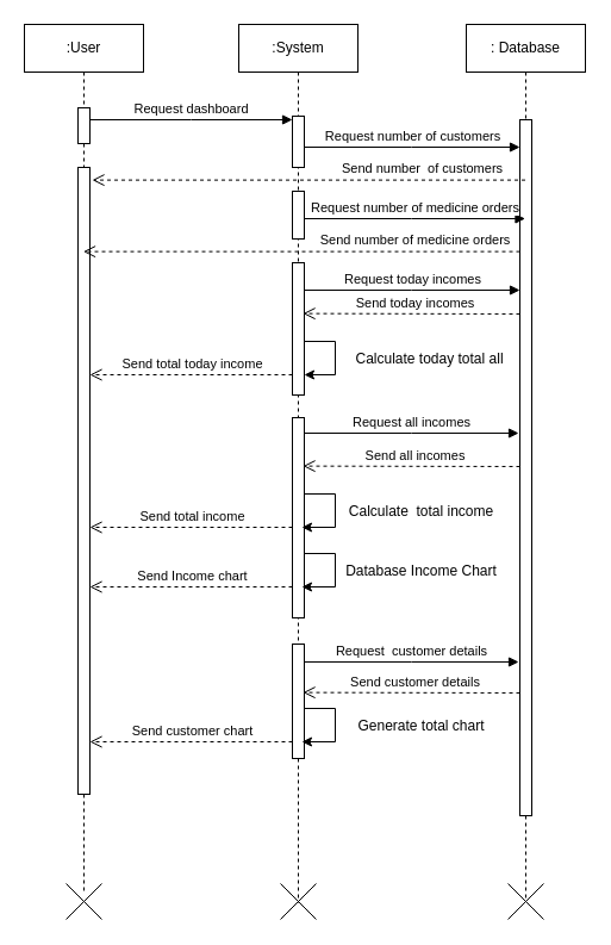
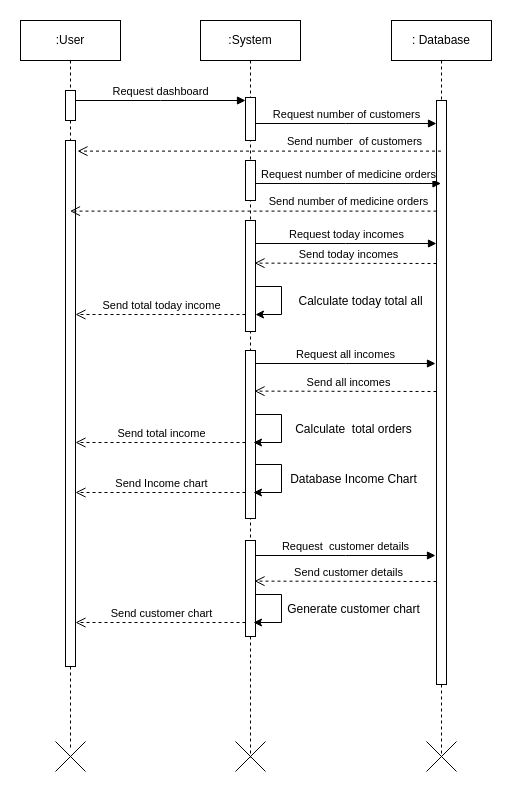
  <mxCell id="0" />
  <mxCell id="1" parent="0" />
  <mxCell id="2" value=":User" style="shape=umlLifeline;perimeter=lifelinePerimeter;whiteSpace=wrap;html=1;container=0;dropTarget=0;collapsible=0;recursiveResize=0;outlineConnect=0;portConstraint=eastwest;newEdgeStyle={&quot;edgeStyle&quot;:&quot;elbowEdgeStyle&quot;,&quot;elbow&quot;:&quot;vertical&quot;,&quot;curved&quot;:0,&quot;rounded&quot;:0};" parent="1" vertex="1"><mxGeometry x="20" y="20" width="100" height="728" as="geometry" /></mxCell>
  <mxCell id="3" value="" style="html=1;points=[];perimeter=orthogonalPerimeter;outlineConnect=0;targetShapes=umlLifeline;portConstraint=eastwest;newEdgeStyle={&quot;edgeStyle&quot;:&quot;elbowEdgeStyle&quot;,&quot;elbow&quot;:&quot;vertical&quot;,&quot;curved&quot;:0,&quot;rounded&quot;:0};" parent="2" vertex="1"><mxGeometry x="45" y="70" width="10" height="30" as="geometry" /></mxCell>
  <mxCell id="4" value="" style="html=1;points=[];perimeter=orthogonalPerimeter;outlineConnect=0;targetShapes=umlLifeline;portConstraint=eastwest;newEdgeStyle={&quot;edgeStyle&quot;:&quot;elbowEdgeStyle&quot;,&quot;elbow&quot;:&quot;vertical&quot;,&quot;curved&quot;:0,&quot;rounded&quot;:0};" vertex="1" parent="2"><mxGeometry x="45" y="120" width="10" height="526" as="geometry" /></mxCell>
  <mxCell id="5" value=":System" style="shape=umlLifeline;perimeter=lifelinePerimeter;whiteSpace=wrap;html=1;container=0;dropTarget=0;collapsible=0;recursiveResize=0;outlineConnect=0;portConstraint=eastwest;newEdgeStyle={&quot;edgeStyle&quot;:&quot;elbowEdgeStyle&quot;,&quot;elbow&quot;:&quot;vertical&quot;,&quot;curved&quot;:0,&quot;rounded&quot;:0};" parent="1" vertex="1"><mxGeometry x="200" y="20" width="100" height="737" as="geometry" /></mxCell>
  <mxCell id="6" value="" style="html=1;points=[];perimeter=orthogonalPerimeter;outlineConnect=0;targetShapes=umlLifeline;portConstraint=eastwest;newEdgeStyle={&quot;edgeStyle&quot;:&quot;elbowEdgeStyle&quot;,&quot;elbow&quot;:&quot;vertical&quot;,&quot;curved&quot;:0,&quot;rounded&quot;:0};" parent="5" vertex="1"><mxGeometry x="45" y="77" width="10" height="43" as="geometry" /></mxCell>
  <mxCell id="7" value="Request dashboard" style="html=1;verticalAlign=bottom;endArrow=block;edgeStyle=elbowEdgeStyle;elbow=vertical;curved=0;rounded=0;" parent="1" source="3" target="6" edge="1"><mxGeometry relative="1" as="geometry"><mxPoint x="175" y="110" as="sourcePoint" /><Array as="points"><mxPoint x="160" y="100" /></Array></mxGeometry></mxCell>
  <mxCell id="8" value=": Database" style="shape=umlLifeline;perimeter=lifelinePerimeter;whiteSpace=wrap;html=1;container=0;dropTarget=0;collapsible=0;recursiveResize=0;outlineConnect=0;portConstraint=eastwest;newEdgeStyle={&quot;edgeStyle&quot;:&quot;elbowEdgeStyle&quot;,&quot;elbow&quot;:&quot;vertical&quot;,&quot;curved&quot;:0,&quot;rounded&quot;:0};" vertex="1" parent="1"><mxGeometry x="391" y="20" width="100" height="736" as="geometry" /></mxCell>
  <mxCell id="9" value="" style="html=1;points=[];perimeter=orthogonalPerimeter;outlineConnect=0;targetShapes=umlLifeline;portConstraint=eastwest;newEdgeStyle={&quot;edgeStyle&quot;:&quot;elbowEdgeStyle&quot;,&quot;elbow&quot;:&quot;vertical&quot;,&quot;curved&quot;:0,&quot;rounded&quot;:0};" vertex="1" parent="8"><mxGeometry x="45" y="80" width="10" height="584" as="geometry" /></mxCell>
  <mxCell id="10" value="Request number of customers" style="html=1;verticalAlign=bottom;endArrow=block;edgeStyle=elbowEdgeStyle;elbow=vertical;curved=0;rounded=0;" edge="1" parent="1" target="9"><mxGeometry relative="1" as="geometry"><mxPoint x="255" y="123" as="sourcePoint" /><Array as="points"><mxPoint x="345" y="123" /></Array><mxPoint x="426" y="123" as="targetPoint" /></mxGeometry></mxCell>
  <mxCell id="11" value="Send number&amp;nbsp; of customers" style="html=1;verticalAlign=bottom;endArrow=open;dashed=1;endSize=8;edgeStyle=elbowEdgeStyle;elbow=vertical;curved=0;rounded=0;" edge="1" parent="1" source="8"><mxGeometry x="-0.521" y="-1" relative="1" as="geometry"><mxPoint x="77" y="150" as="targetPoint" /><Array as="points"><mxPoint x="333" y="150.62" /></Array><mxPoint x="423" y="150.62" as="sourcePoint" /><mxPoint as="offset" /></mxGeometry></mxCell>
  <mxCell id="12" value="Request number of medicine orders" style="html=1;verticalAlign=bottom;endArrow=block;edgeStyle=elbowEdgeStyle;elbow=vertical;curved=0;rounded=0;" edge="1" parent="1" target="8"><mxGeometry relative="1" as="geometry"><mxPoint x="255" y="183" as="sourcePoint" /><Array as="points"><mxPoint x="345" y="183" /></Array><mxPoint x="426" y="183" as="targetPoint" /></mxGeometry></mxCell>
  <mxCell id="13" value="Send number of medicine orders" style="html=1;verticalAlign=bottom;endArrow=open;dashed=1;endSize=8;edgeStyle=elbowEdgeStyle;elbow=vertical;curved=0;rounded=0;" edge="1" parent="1" target="2"><mxGeometry x="-0.521" y="-1" relative="1" as="geometry"><mxPoint x="90" y="210" as="targetPoint" /><Array as="points"><mxPoint x="346" y="210.62" /></Array><mxPoint x="436" y="210.62" as="sourcePoint" /><mxPoint as="offset" /></mxGeometry></mxCell>
  <mxCell id="14" value="" style="html=1;points=[];perimeter=orthogonalPerimeter;outlineConnect=0;targetShapes=umlLifeline;portConstraint=eastwest;newEdgeStyle={&quot;edgeStyle&quot;:&quot;elbowEdgeStyle&quot;,&quot;elbow&quot;:&quot;vertical&quot;,&quot;curved&quot;:0,&quot;rounded&quot;:0};" vertex="1" parent="1"><mxGeometry x="245" y="160" width="10" height="40" as="geometry" /></mxCell>
  <mxCell id="15" value="" style="html=1;points=[];perimeter=orthogonalPerimeter;outlineConnect=0;targetShapes=umlLifeline;portConstraint=eastwest;newEdgeStyle={&quot;edgeStyle&quot;:&quot;elbowEdgeStyle&quot;,&quot;elbow&quot;:&quot;vertical&quot;,&quot;curved&quot;:0,&quot;rounded&quot;:0};" vertex="1" parent="1"><mxGeometry x="245" y="220" width="10" height="111" as="geometry" /></mxCell>
  <mxCell id="16" value="Request today incomes" style="html=1;verticalAlign=bottom;endArrow=block;edgeStyle=elbowEdgeStyle;elbow=vertical;curved=0;rounded=0;" edge="1" parent="1"><mxGeometry relative="1" as="geometry"><mxPoint x="255" y="243" as="sourcePoint" /><Array as="points"><mxPoint x="345" y="243" /></Array><mxPoint x="436" y="243" as="targetPoint" /></mxGeometry></mxCell>
  <mxCell id="17" value="Send today incomes" style="html=1;verticalAlign=bottom;endArrow=open;dashed=1;endSize=8;edgeStyle=elbowEdgeStyle;elbow=vertical;curved=0;rounded=0;" edge="1" parent="1"><mxGeometry x="-0.033" relative="1" as="geometry"><mxPoint x="254" y="263" as="targetPoint" /><Array as="points"><mxPoint x="328" y="262.62" /></Array><mxPoint x="436" y="263" as="sourcePoint" /><mxPoint as="offset" /></mxGeometry></mxCell>
  <mxCell id="18" value="" style="endArrow=classic;html=1;rounded=0;" edge="1" parent="1" target="15"><mxGeometry width="50" height="50" relative="1" as="geometry"><mxPoint x="255.002" y="286" as="sourcePoint" /><mxPoint x="304.09" y="286" as="targetPoint" /><Array as="points"><mxPoint x="281" y="286" /><mxPoint x="281" y="314" /></Array></mxGeometry></mxCell>
  <mxCell id="19" value="Calculate today total all" style="text;html=1;align=center;verticalAlign=middle;resizable=0;points=[];autosize=1;strokeColor=none;fillColor=none;" vertex="1" parent="1"><mxGeometry x="275" y="288" width="169" height="26" as="geometry" /></mxCell>
  <mxCell id="20" value="Send total today income" style="html=1;verticalAlign=bottom;endArrow=open;dashed=1;endSize=8;edgeStyle=elbowEdgeStyle;elbow=vertical;curved=0;rounded=0;" edge="1" parent="1" source="15" target="4"><mxGeometry x="-0.008" relative="1" as="geometry"><mxPoint x="80" y="314" as="targetPoint" /><Array as="points"><mxPoint x="241" y="314" /></Array><mxPoint x="218" y="314" as="sourcePoint" /><mxPoint as="offset" /></mxGeometry></mxCell>
  <mxCell id="21" value="" style="html=1;points=[];perimeter=orthogonalPerimeter;outlineConnect=0;targetShapes=umlLifeline;portConstraint=eastwest;newEdgeStyle={&quot;edgeStyle&quot;:&quot;elbowEdgeStyle&quot;,&quot;elbow&quot;:&quot;vertical&quot;,&quot;curved&quot;:0,&quot;rounded&quot;:0};" vertex="1" parent="1"><mxGeometry x="245" y="350" width="10" height="168" as="geometry" /></mxCell>
  <mxCell id="22" value="Request all incomes" style="html=1;verticalAlign=bottom;endArrow=block;edgeStyle=elbowEdgeStyle;elbow=vertical;curved=0;rounded=0;" edge="1" parent="1"><mxGeometry relative="1" as="geometry"><mxPoint x="255" y="363" as="sourcePoint" /><Array as="points"><mxPoint x="345" y="363" /></Array><mxPoint x="435" y="363" as="targetPoint" /></mxGeometry></mxCell>
  <mxCell id="23" value="Send all incomes" style="html=1;verticalAlign=bottom;endArrow=open;dashed=1;endSize=8;edgeStyle=elbowEdgeStyle;elbow=vertical;curved=0;rounded=0;" edge="1" parent="1"><mxGeometry x="-0.033" relative="1" as="geometry"><mxPoint x="254" y="391" as="targetPoint" /><Array as="points"><mxPoint x="328" y="390.62" /></Array><mxPoint x="436" y="391" as="sourcePoint" /><mxPoint as="offset" /></mxGeometry></mxCell>
  <mxCell id="24" value="" style="endArrow=classic;html=1;rounded=0;entryX=0.526;entryY=0.794;entryDx=0;entryDy=0;entryPerimeter=0;" edge="1" parent="1"><mxGeometry width="50" height="50" relative="1" as="geometry"><mxPoint x="255.002" y="414" as="sourcePoint" /><mxPoint x="253" y="442" as="targetPoint" /><Array as="points"><mxPoint x="281" y="414" /><mxPoint x="281" y="442" /></Array></mxGeometry></mxCell>
- <mxCell id="25" value="Calculate&amp;nbsp; total income" style="text;html=1;align=center;verticalAlign=middle;resizable=0;points=[];autosize=1;strokeColor=none;fillColor=none;" vertex="1" parent="1"><mxGeometry x="283" y="416" width="139" height="26" as="geometry" /></mxCell>
+ <mxCell id="25" value="Calculate&amp;nbsp; total orders" style="text;html=1;align=center;verticalAlign=middle;resizable=0;points=[];autosize=1;strokeColor=none;fillColor=none;" vertex="1" parent="1"><mxGeometry x="283" y="416" width="139" height="26" as="geometry" /></mxCell>
  <mxCell id="26" value="Send total income" style="html=1;verticalAlign=bottom;endArrow=open;dashed=1;endSize=8;edgeStyle=elbowEdgeStyle;elbow=vertical;curved=0;rounded=0;" edge="1" parent="1"><mxGeometry x="-0.008" relative="1" as="geometry"><mxPoint x="75" y="442" as="targetPoint" /><Array as="points"><mxPoint x="241" y="442" /></Array><mxPoint x="245" y="442" as="sourcePoint" /><mxPoint as="offset" /></mxGeometry></mxCell>
  <mxCell id="27" value="" style="endArrow=classic;html=1;rounded=0;entryX=0.526;entryY=0.794;entryDx=0;entryDy=0;entryPerimeter=0;" edge="1" parent="1"><mxGeometry width="50" height="50" relative="1" as="geometry"><mxPoint x="255.002" y="464" as="sourcePoint" /><mxPoint x="253" y="492" as="targetPoint" /><Array as="points"><mxPoint x="281" y="464" /><mxPoint x="281" y="492" /></Array></mxGeometry></mxCell>
  <mxCell id="28" value="Database Income Chart" style="text;html=1;align=center;verticalAlign=middle;resizable=0;points=[];autosize=1;strokeColor=none;fillColor=none;" vertex="1" parent="1"><mxGeometry x="281" y="466" width="143" height="26" as="geometry" /></mxCell>
  <mxCell id="29" value="Send Income chart" style="html=1;verticalAlign=bottom;endArrow=open;dashed=1;endSize=8;edgeStyle=elbowEdgeStyle;elbow=vertical;curved=0;rounded=0;" edge="1" parent="1"><mxGeometry x="-0.008" relative="1" as="geometry"><mxPoint x="75" y="492" as="targetPoint" /><Array as="points"><mxPoint x="241" y="492" /></Array><mxPoint x="245" y="492" as="sourcePoint" /><mxPoint as="offset" /></mxGeometry></mxCell>
  <mxCell id="30" value="" style="html=1;points=[];perimeter=orthogonalPerimeter;outlineConnect=0;targetShapes=umlLifeline;portConstraint=eastwest;newEdgeStyle={&quot;edgeStyle&quot;:&quot;elbowEdgeStyle&quot;,&quot;elbow&quot;:&quot;vertical&quot;,&quot;curved&quot;:0,&quot;rounded&quot;:0};" vertex="1" parent="1"><mxGeometry x="245" y="540" width="10" height="96" as="geometry" /></mxCell>
  <mxCell id="31" value="Request&amp;nbsp; customer details" style="html=1;verticalAlign=bottom;endArrow=block;edgeStyle=elbowEdgeStyle;elbow=vertical;curved=0;rounded=0;" edge="1" parent="1"><mxGeometry relative="1" as="geometry"><mxPoint x="255" y="555" as="sourcePoint" /><Array as="points"><mxPoint x="345" y="555" /></Array><mxPoint x="435" y="555" as="targetPoint" /></mxGeometry></mxCell>
  <mxCell id="32" value="Send customer details" style="html=1;verticalAlign=bottom;endArrow=open;dashed=1;endSize=8;edgeStyle=elbowEdgeStyle;elbow=vertical;curved=0;rounded=0;" edge="1" parent="1"><mxGeometry x="-0.033" relative="1" as="geometry"><mxPoint x="254" y="581" as="targetPoint" /><Array as="points"><mxPoint x="328" y="580.62" /></Array><mxPoint x="436" y="581" as="sourcePoint" /><mxPoint as="offset" /></mxGeometry></mxCell>
  <mxCell id="33" value="" style="endArrow=classic;html=1;rounded=0;entryX=0.526;entryY=0.794;entryDx=0;entryDy=0;entryPerimeter=0;" edge="1" parent="1"><mxGeometry width="50" height="50" relative="1" as="geometry"><mxPoint x="255.002" y="594" as="sourcePoint" /><mxPoint x="253" y="622" as="targetPoint" /><Array as="points"><mxPoint x="281" y="594" /><mxPoint x="281" y="622" /></Array></mxGeometry></mxCell>
- <mxCell id="34" value="Generate total chart" style="text;html=1;align=center;verticalAlign=middle;resizable=0;points=[];autosize=1;strokeColor=none;fillColor=none;" vertex="1" parent="1"><mxGeometry x="277" y="596" width="151" height="26" as="geometry" /></mxCell>
+ <mxCell id="34" value="Generate customer chart" style="text;html=1;align=center;verticalAlign=middle;resizable=0;points=[];autosize=1;strokeColor=none;fillColor=none;" vertex="1" parent="1"><mxGeometry x="277" y="596" width="151" height="26" as="geometry" /></mxCell>
  <mxCell id="35" value="Send customer chart" style="html=1;verticalAlign=bottom;endArrow=open;dashed=1;endSize=8;edgeStyle=elbowEdgeStyle;elbow=vertical;curved=0;rounded=0;" edge="1" parent="1"><mxGeometry x="-0.008" relative="1" as="geometry"><mxPoint x="75" y="622" as="targetPoint" /><Array as="points"><mxPoint x="241" y="622" /></Array><mxPoint x="245" y="622" as="sourcePoint" /><mxPoint as="offset" /></mxGeometry></mxCell>
  <mxCell id="36" value="" style="shape=umlDestroy;whiteSpace=wrap;html=1;strokeWidth=1;targetShapes=umlLifeline;" vertex="1" parent="1"><mxGeometry x="55" y="741" width="30" height="30" as="geometry" /></mxCell>
  <mxCell id="37" value="" style="shape=umlDestroy;whiteSpace=wrap;html=1;strokeWidth=1;targetShapes=umlLifeline;" vertex="1" parent="1"><mxGeometry x="235" y="741" width="30" height="30" as="geometry" /></mxCell>
  <mxCell id="38" value="" style="shape=umlDestroy;whiteSpace=wrap;html=1;strokeWidth=1;targetShapes=umlLifeline;" vertex="1" parent="1"><mxGeometry x="426" y="741" width="30" height="30" as="geometry" /></mxCell>
